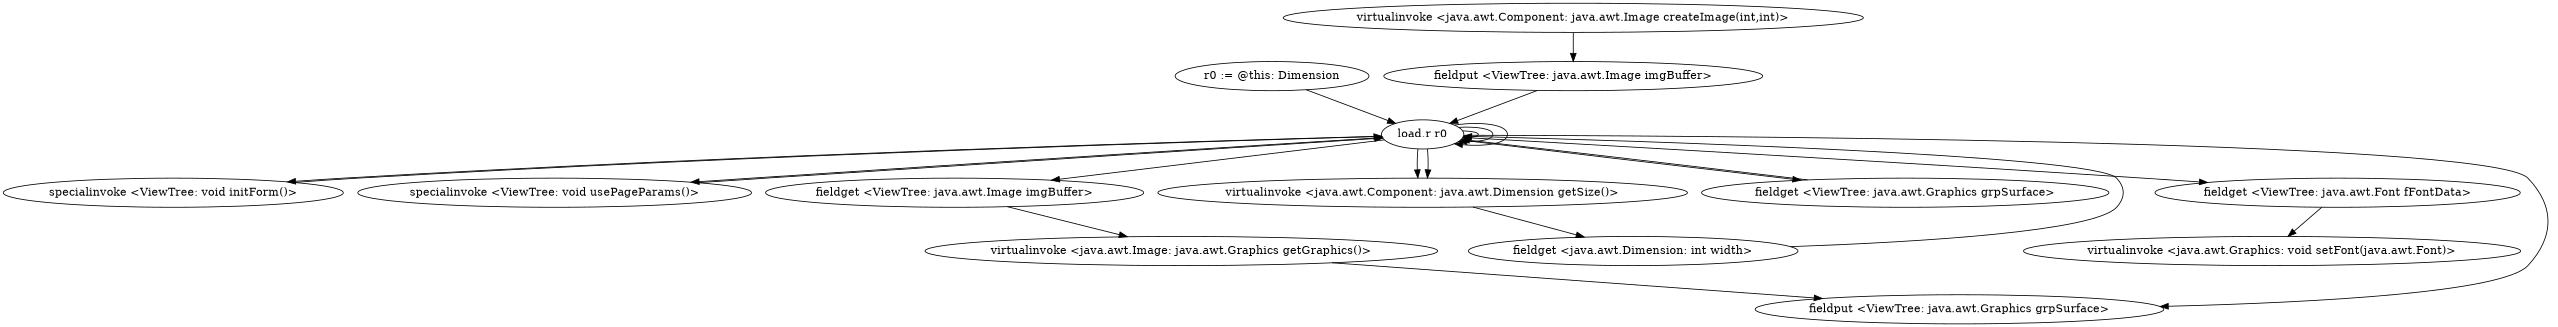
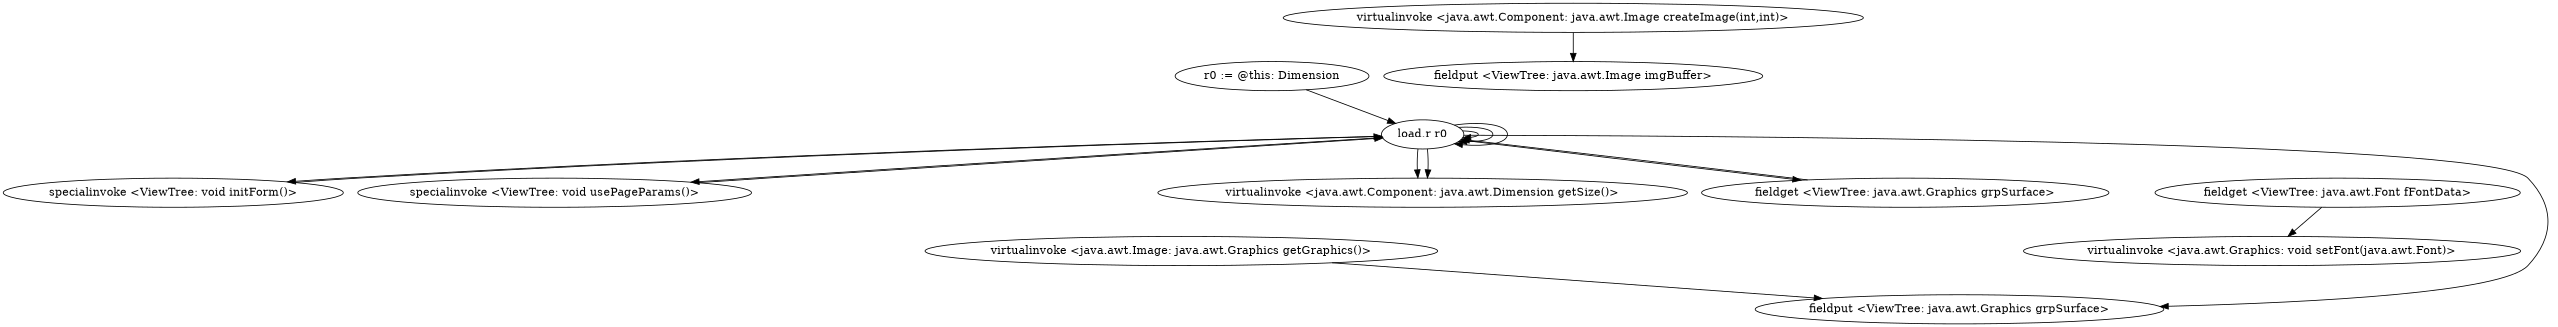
  digraph {
    n1 [label="r0 := @this: Dimension"]
    "load.r r0"
    "specialinvoke <ViewTree: void initForm()>"
    "specialinvoke <ViewTree: void usePageParams()>"
    "virtualinvoke <java.awt.Component: java.awt.Dimension getSize()>"
-   "fieldget <ViewTree: java.awt.Image imgBuffer>"
    "fieldget <ViewTree: java.awt.Graphics grpSurface>"
    "fieldget <ViewTree: java.awt.Font fFontData>"
    "fieldput <ViewTree: java.awt.Graphics grpSurface>"
-   "fieldget <java.awt.Dimension: int width>"
    "virtualinvoke <java.awt.Image: java.awt.Graphics getGraphics()>"
    "virtualinvoke <java.awt.Graphics: void setFont(java.awt.Font)>"
    "virtualinvoke <java.awt.Component: java.awt.Image createImage(int,int)>"
    "fieldput <ViewTree: java.awt.Image imgBuffer>"
    n1 -> "load.r r0"
    "load.r r0" -> "load.r r0"
    "load.r r0" -> "load.r r0"
    "load.r r0" -> "load.r r0"
    "load.r r0" -> "specialinvoke <ViewTree: void initForm()>"
    "load.r r0" -> "specialinvoke <ViewTree: void usePageParams()>"
    "load.r r0" -> "virtualinvoke <java.awt.Component: java.awt.Dimension getSize()>"
    "load.r r0" -> "virtualinvoke <java.awt.Component: java.awt.Dimension getSize()>"
-   "load.r r0" -> "fieldget <ViewTree: java.awt.Image imgBuffer>"
    "load.r r0" -> "fieldget <ViewTree: java.awt.Graphics grpSurface>"
-   "load.r r0" -> "fieldget <ViewTree: java.awt.Font fFontData>"
    "load.r r0" -> "fieldput <ViewTree: java.awt.Graphics grpSurface>"
    "specialinvoke <ViewTree: void initForm()>" -> "load.r r0"
    "specialinvoke <ViewTree: void usePageParams()>" -> "load.r r0"
-   "virtualinvoke <java.awt.Component: java.awt.Dimension getSize()>" -> "fieldget <java.awt.Dimension: int width>"
-   "fieldget <ViewTree: java.awt.Image imgBuffer>" -> "virtualinvoke <java.awt.Image: java.awt.Graphics getGraphics()>"
    "fieldget <ViewTree: java.awt.Graphics grpSurface>" -> "load.r r0"
    "fieldget <ViewTree: java.awt.Font fFontData>" -> "virtualinvoke <java.awt.Graphics: void setFont(java.awt.Font)>"
-   "fieldget <java.awt.Dimension: int width>" -> "load.r r0"
    "virtualinvoke <java.awt.Image: java.awt.Graphics getGraphics()>" -> "fieldput <ViewTree: java.awt.Graphics grpSurface>"
    "virtualinvoke <java.awt.Component: java.awt.Image createImage(int,int)>" -> "fieldput <ViewTree: java.awt.Image imgBuffer>"
-   "fieldput <ViewTree: java.awt.Image imgBuffer>" -> "load.r r0"
  }
